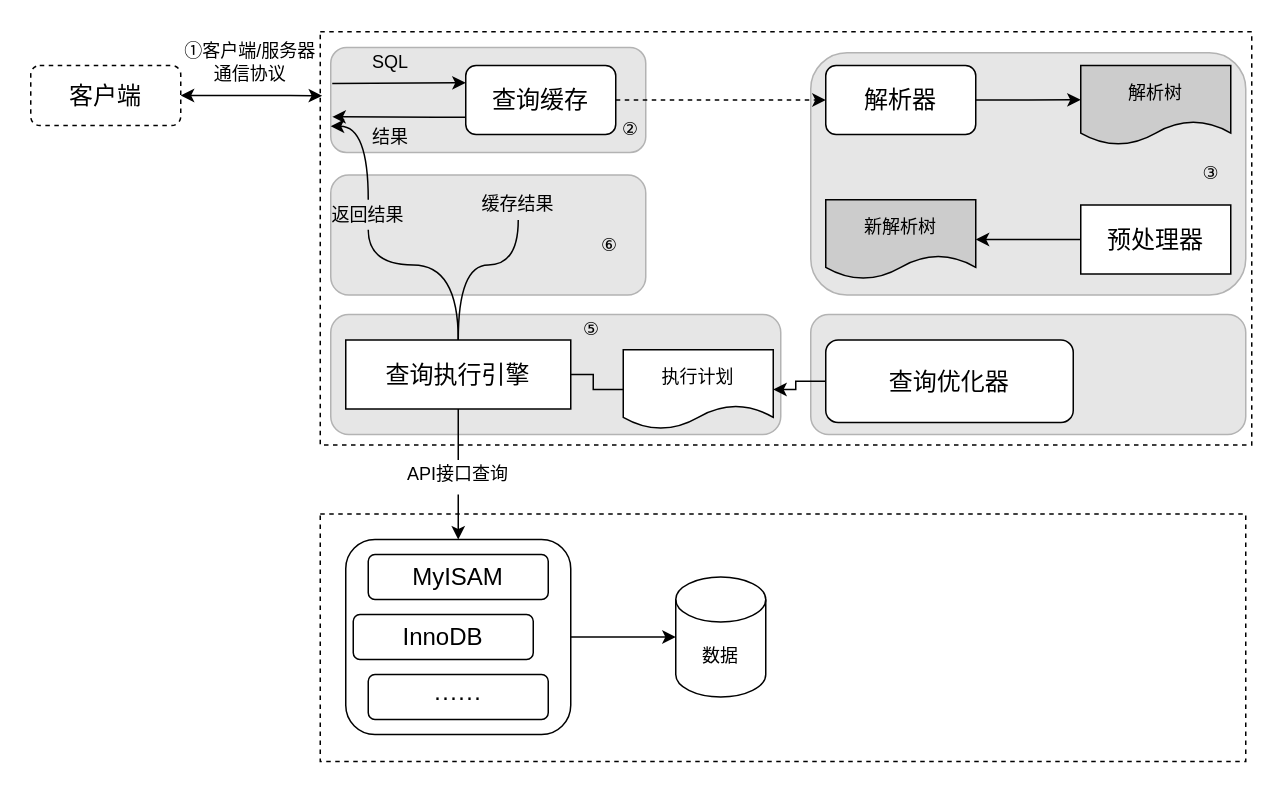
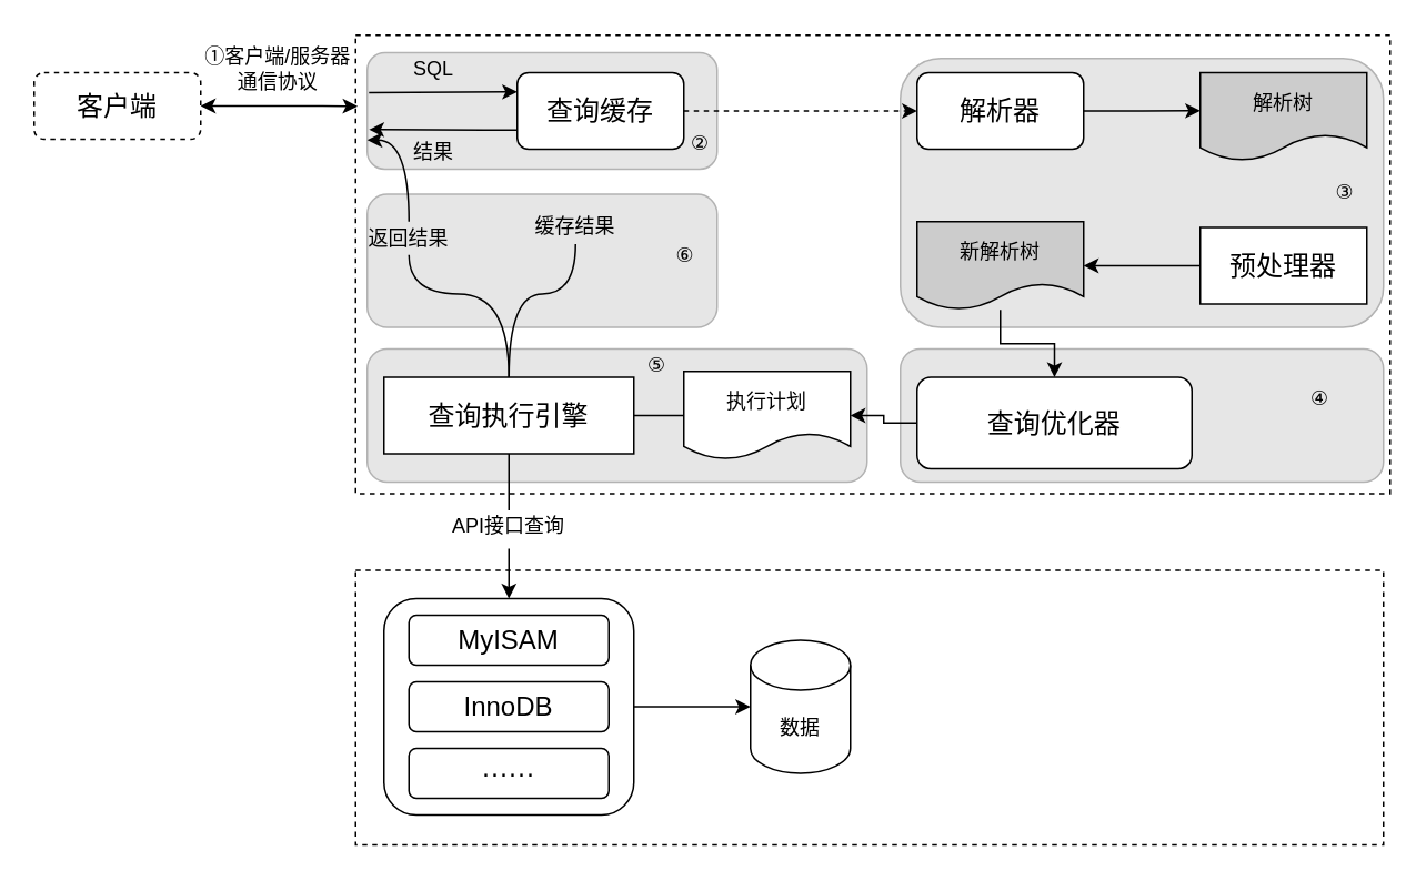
  <mxCell id="0" />
  <mxCell id="1" parent="0" />
  <mxCell id="2" value="" style="rounded=0;whiteSpace=wrap;html=1;fillColor=none;dashed=1;glass=0;" vertex="1" parent="1"><mxGeometry x="213" y="20.5" width="621" height="275.5" as="geometry" /></mxCell>
  <mxCell id="3" value="" style="rounded=1;whiteSpace=wrap;html=1;strokeColor=#B3B3B3;fillColor=#E6E6E6;" vertex="1" parent="1"><mxGeometry x="540" y="209" width="290" height="80" as="geometry" /></mxCell>
  <mxCell id="4" value="" style="rounded=1;whiteSpace=wrap;html=1;strokeColor=#B3B3B3;fillColor=#E6E6E6;" vertex="1" parent="1"><mxGeometry x="220" y="116" width="210" height="80" as="geometry" /></mxCell>
  <mxCell id="5" value="" style="rounded=1;whiteSpace=wrap;html=1;strokeColor=#B3B3B3;fillColor=#E6E6E6;" vertex="1" parent="1"><mxGeometry x="220" y="209" width="300" height="80" as="geometry" /></mxCell>
  <mxCell id="6" value="" style="rounded=0;whiteSpace=wrap;html=1;fillColor=none;dashed=1;" vertex="1" parent="1"><mxGeometry x="213" y="342" width="617" height="165" as="geometry" /></mxCell>
  <mxCell id="7" style="edgeStyle=orthogonalEdgeStyle;rounded=0;orthogonalLoop=1;jettySize=auto;html=1;exitX=1;exitY=0.5;exitDx=0;exitDy=0;startArrow=none;startFill=0;endArrow=classic;endFill=1;" edge="1" parent="1" source="8" target="37"><mxGeometry relative="1" as="geometry"><mxPoint x="440" y="424" as="targetPoint" /></mxGeometry></mxCell>
  <mxCell id="8" value="" style="rounded=1;whiteSpace=wrap;html=1;" vertex="1" parent="1"><mxGeometry x="230" y="359" width="150" height="130" as="geometry" /></mxCell>
  <mxCell id="9" value="" style="rounded=1;whiteSpace=wrap;html=1;strokeColor=#B3B3B3;fillColor=#E6E6E6;" vertex="1" parent="1"><mxGeometry x="540" y="34.5" width="290" height="161.5" as="geometry" /></mxCell>
  <mxCell id="10" value="" style="rounded=1;whiteSpace=wrap;html=1;fillColor=#E6E6E6;strokeColor=#B3B3B3;" vertex="1" parent="1"><mxGeometry x="220" y="31" width="210" height="70" as="geometry" /></mxCell>
  <mxCell id="11" value="" style="edgeStyle=orthogonalEdgeStyle;rounded=0;orthogonalLoop=1;jettySize=auto;html=1;entryX=0;entryY=0.25;entryDx=0;entryDy=0;" edge="1" parent="1" target="16"><mxGeometry relative="1" as="geometry"><mxPoint x="221" y="55" as="sourcePoint" /><mxPoint x="301" y="63" as="targetPoint" /><Array as="points"><mxPoint x="221" y="55" /></Array></mxGeometry></mxCell>
  <mxCell id="12" style="edgeStyle=orthogonalEdgeStyle;rounded=0;orthogonalLoop=1;jettySize=auto;html=1;exitX=1;exitY=0.5;exitDx=0;exitDy=0;entryX=0.002;entryY=0.155;entryDx=0;entryDy=0;startArrow=classic;startFill=1;entryPerimeter=0;" edge="1" parent="1" source="13" target="2"><mxGeometry relative="1" as="geometry"><Array as="points"><mxPoint x="193" y="63" /><mxPoint x="193" y="63" /></Array></mxGeometry></mxCell>
  <mxCell id="13" value="&lt;font style=&quot;font-size: 16px&quot;&gt;客户端&lt;/font&gt;" style="rounded=1;whiteSpace=wrap;html=1;dashed=1;" vertex="1" parent="1"><mxGeometry x="20" y="43" width="100" height="40" as="geometry" /></mxCell>
  <mxCell id="14" style="edgeStyle=orthogonalEdgeStyle;rounded=0;orthogonalLoop=1;jettySize=auto;html=1;exitX=0;exitY=0.75;exitDx=0;exitDy=0;entryX=0.005;entryY=0.617;entryDx=0;entryDy=0;startArrow=none;startFill=0;entryPerimeter=0;endArrow=classic;endFill=1;" edge="1" parent="1" source="16"><mxGeometry relative="1" as="geometry"><mxPoint x="221.05" y="77.19" as="targetPoint" /><Array as="points"><mxPoint x="290" y="78" /><mxPoint x="260" y="78" /></Array></mxGeometry></mxCell>
  <mxCell id="15" value="" style="edgeStyle=orthogonalEdgeStyle;rounded=0;orthogonalLoop=1;jettySize=auto;html=1;startArrow=none;startFill=0;endArrow=classic;endFill=1;dashed=1;" edge="1" parent="1" source="16" target="21"><mxGeometry relative="1" as="geometry" /></mxCell>
  <mxCell id="16" value="&lt;span style=&quot;font-size: 16px&quot;&gt;查询缓存&lt;/span&gt;" style="rounded=1;whiteSpace=wrap;html=1;" vertex="1" parent="1"><mxGeometry x="310" y="43" width="100" height="46" as="geometry" /></mxCell>
  <mxCell id="17" value="SQL" style="text;html=1;strokeColor=none;fillColor=none;align=center;verticalAlign=middle;whiteSpace=wrap;rounded=0;" vertex="1" parent="1"><mxGeometry x="240" y="31" width="40" height="20" as="geometry" /></mxCell>
  <mxCell id="18" value="结果" style="text;html=1;strokeColor=none;fillColor=none;align=center;verticalAlign=middle;whiteSpace=wrap;rounded=0;" vertex="1" parent="1"><mxGeometry x="240" y="81" width="40" height="20" as="geometry" /></mxCell>
  <mxCell id="19" value="①客户端/服务器&lt;br&gt;通信协议" style="text;html=1;strokeColor=none;fillColor=none;align=center;verticalAlign=middle;whiteSpace=wrap;rounded=0;" vertex="1" parent="1"><mxGeometry x="120" y="31" width="93" height="20" as="geometry" /></mxCell>
  <mxCell id="20" style="edgeStyle=orthogonalEdgeStyle;rounded=0;orthogonalLoop=1;jettySize=auto;html=1;exitX=1;exitY=0.5;exitDx=0;exitDy=0;entryX=0;entryY=0.432;entryDx=0;entryDy=0;entryPerimeter=0;startArrow=none;startFill=0;endArrow=classic;endFill=1;" edge="1" parent="1" source="21" target="22"><mxGeometry relative="1" as="geometry" /></mxCell>
  <mxCell id="21" value="&lt;span style=&quot;font-size: 16px&quot;&gt;解析器&lt;/span&gt;" style="rounded=1;whiteSpace=wrap;html=1;" vertex="1" parent="1"><mxGeometry x="550" y="43" width="100" height="46" as="geometry" /></mxCell>
  <mxCell id="22" value="解析树" style="shape=document;whiteSpace=wrap;html=1;boundedLbl=1;gradientColor=none;fillColor=#CCCCCC;" vertex="1" parent="1"><mxGeometry x="720" y="43" width="100" height="53" as="geometry" /></mxCell>
  <mxCell id="23" style="edgeStyle=orthogonalEdgeStyle;rounded=0;orthogonalLoop=1;jettySize=auto;html=1;exitX=0;exitY=0.5;exitDx=0;exitDy=0;startArrow=none;startFill=0;endArrow=classic;endFill=1;entryX=1;entryY=0.5;entryDx=0;entryDy=0;entryPerimeter=0;" edge="1" parent="1" source="24" target="26"><mxGeometry relative="1" as="geometry"><mxPoint x="660" y="159" as="targetPoint" /></mxGeometry></mxCell>
  <mxCell id="24" value="&lt;span style=&quot;font-size: 16px&quot;&gt;预处理器&lt;/span&gt;" style="whiteSpace=wrap;html=1;rounded=0;" vertex="1" parent="1"><mxGeometry x="720" y="136" width="100" height="46" as="geometry" /></mxCell>
+ <mxCell id="25" style="edgeStyle=orthogonalEdgeStyle;rounded=0;orthogonalLoop=1;jettySize=auto;html=1;startArrow=none;startFill=0;endArrow=classic;endFill=1;entryX=0.5;entryY=0;entryDx=0;entryDy=0;" edge="1" parent="1" source="26" target="28"><mxGeometry relative="1" as="geometry"><mxPoint x="610" y="226" as="targetPoint" /></mxGeometry></mxCell>
  <mxCell id="26" value="新解析树" style="shape=document;whiteSpace=wrap;html=1;boundedLbl=1;gradientColor=none;fillColor=#CCCCCC;" vertex="1" parent="1"><mxGeometry x="550" y="132.5" width="100" height="53" as="geometry" /></mxCell>
  <mxCell id="27" style="edgeStyle=orthogonalEdgeStyle;rounded=0;orthogonalLoop=1;jettySize=auto;html=1;startArrow=none;startFill=0;endArrow=classic;endFill=1;entryX=1;entryY=0.5;entryDx=0;entryDy=0;" edge="1" parent="1" source="28" target="30"><mxGeometry relative="1" as="geometry"><mxPoint x="470" y="249" as="targetPoint" /></mxGeometry></mxCell>
  <mxCell id="28" value="&lt;span style=&quot;font-size: 16px&quot;&gt;查询优化器&lt;/span&gt;" style="rounded=1;whiteSpace=wrap;html=1;" vertex="1" parent="1"><mxGeometry x="550" y="226" width="165" height="55" as="geometry" /></mxCell>
  <mxCell id="29" style="edgeStyle=orthogonalEdgeStyle;rounded=0;orthogonalLoop=1;jettySize=auto;html=1;startArrow=none;startFill=0;endArrow=none;endFill=1;entryX=1;entryY=0.5;entryDx=0;entryDy=0;" edge="1" parent="1" source="30" target="33"><mxGeometry relative="1" as="geometry"><mxPoint x="380" y="252.5" as="targetPoint" /></mxGeometry></mxCell>
- <mxCell id="30" value="执行计划" style="shape=document;whiteSpace=wrap;html=1;boundedLbl=1;gradientColor=none;fillColor=#FFFFFF;" vertex="1" parent="1"><mxGeometry x="415" y="232.5" width="100" height="53" as="geometry" /></mxCell>
+ <mxCell id="30" value="执行计划" style="shape=document;whiteSpace=wrap;html=1;boundedLbl=1;gradientColor=none;fillColor=#FFFFFF;" vertex="1" parent="1"><mxGeometry x="410" y="222.5" width="100" height="53" as="geometry" /></mxCell>
  <mxCell id="31" style="edgeStyle=orthogonalEdgeStyle;rounded=0;orthogonalLoop=1;jettySize=auto;html=1;exitX=0.5;exitY=1;exitDx=0;exitDy=0;startArrow=none;startFill=0;endArrow=classic;endFill=1;" edge="1" parent="1"><mxGeometry relative="1" as="geometry"><mxPoint x="305" y="359" as="targetPoint" /><mxPoint x="305" y="329" as="sourcePoint" /></mxGeometry></mxCell>
  <mxCell id="32" style="edgeStyle=orthogonalEdgeStyle;rounded=0;orthogonalLoop=1;jettySize=auto;html=1;exitX=0.5;exitY=0;exitDx=0;exitDy=0;entryX=0;entryY=0.75;entryDx=0;entryDy=0;startArrow=none;startFill=0;endArrow=classic;endFill=1;curved=1;" edge="1" parent="1" source="40" target="10"><mxGeometry relative="1" as="geometry"><Array as="points"><mxPoint x="245" y="84" /></Array></mxGeometry></mxCell>
  <mxCell id="33" value="&lt;span style=&quot;font-size: 16px&quot;&gt;查询执行引擎&lt;/span&gt;" style="whiteSpace=wrap;html=1;rounded=0;" vertex="1" parent="1"><mxGeometry x="230" y="226" width="150" height="46" as="geometry" /></mxCell>
  <mxCell id="34" value="&lt;span style=&quot;font-size: 16px&quot;&gt;MyISAM&lt;/span&gt;" style="rounded=1;whiteSpace=wrap;html=1;" vertex="1" parent="1"><mxGeometry x="245" y="369" width="120" height="30" as="geometry" /></mxCell>
- <mxCell id="35" value="&lt;span style=&quot;font-size: 16px&quot;&gt;InnoDB&lt;/span&gt;" style="rounded=1;whiteSpace=wrap;html=1;" vertex="1" parent="1"><mxGeometry x="235" y="409" width="120" height="30" as="geometry" /></mxCell>
+ <mxCell id="35" value="&lt;span style=&quot;font-size: 16px&quot;&gt;InnoDB&lt;/span&gt;" style="rounded=1;whiteSpace=wrap;html=1;" vertex="1" parent="1"><mxGeometry x="245" y="409" width="120" height="30" as="geometry" /></mxCell>
  <mxCell id="36" value="&lt;span style=&quot;font-size: 16px&quot;&gt;······&lt;/span&gt;" style="rounded=1;whiteSpace=wrap;html=1;" vertex="1" parent="1"><mxGeometry x="245" y="449" width="120" height="30" as="geometry" /></mxCell>
  <mxCell id="37" value="数据" style="shape=cylinder3;whiteSpace=wrap;html=1;boundedLbl=1;backgroundOutline=1;size=15;" vertex="1" parent="1"><mxGeometry x="450" y="384" width="60" height="80" as="geometry" /></mxCell>
  <mxCell id="38" value="API接口查询" style="text;html=1;strokeColor=none;fillColor=none;align=center;verticalAlign=middle;whiteSpace=wrap;rounded=0;" vertex="1" parent="1"><mxGeometry x="270" y="306" width="70" height="20" as="geometry" /></mxCell>
  <mxCell id="39" style="edgeStyle=orthogonalEdgeStyle;rounded=0;orthogonalLoop=1;jettySize=auto;html=1;exitX=0.5;exitY=1;exitDx=0;exitDy=0;startArrow=none;startFill=0;endArrow=none;endFill=0;" edge="1" parent="1" source="33" target="38"><mxGeometry relative="1" as="geometry"><mxPoint x="305" y="346" as="targetPoint" /><mxPoint x="305" y="275.5" as="sourcePoint" /></mxGeometry></mxCell>
  <mxCell id="40" value="返回结果" style="text;html=1;strokeColor=none;fillColor=none;align=center;verticalAlign=middle;whiteSpace=wrap;rounded=0;" vertex="1" parent="1"><mxGeometry x="210" y="132.5" width="70" height="20" as="geometry" /></mxCell>
  <mxCell id="41" style="edgeStyle=orthogonalEdgeStyle;rounded=0;orthogonalLoop=1;jettySize=auto;html=1;exitX=0.5;exitY=0;exitDx=0;exitDy=0;entryX=0.5;entryY=1;entryDx=0;entryDy=0;startArrow=none;startFill=0;endArrow=none;endFill=0;curved=1;" edge="1" parent="1" source="33" target="40"><mxGeometry relative="1" as="geometry"><mxPoint x="305" y="226" as="sourcePoint" /><mxPoint x="220" y="83.5" as="targetPoint" /><Array as="points"><mxPoint x="305" y="176" /><mxPoint x="245" y="176" /></Array></mxGeometry></mxCell>
  <mxCell id="42" value="缓存结果" style="text;html=1;strokeColor=none;fillColor=none;align=center;verticalAlign=middle;whiteSpace=wrap;rounded=0;" vertex="1" parent="1"><mxGeometry x="310" y="126" width="70" height="20" as="geometry" /></mxCell>
  <mxCell id="43" style="edgeStyle=orthogonalEdgeStyle;curved=1;rounded=0;orthogonalLoop=1;jettySize=auto;html=1;exitX=0.5;exitY=0;exitDx=0;exitDy=0;entryX=0.5;entryY=1;entryDx=0;entryDy=0;startArrow=none;startFill=0;endArrow=none;endFill=0;" edge="1" parent="1" source="33" target="42"><mxGeometry relative="1" as="geometry"><mxPoint x="305" y="226" as="sourcePoint" /><mxPoint x="360" y="89" as="targetPoint" /><Array as="points"><mxPoint x="305" y="176" /><mxPoint x="345" y="176" /></Array></mxGeometry></mxCell>
  <mxCell id="44" value="②" style="text;html=1;strokeColor=none;fillColor=none;align=center;verticalAlign=middle;whiteSpace=wrap;rounded=0;dashed=1;" vertex="1" parent="1"><mxGeometry x="407" y="76" width="26" height="20" as="geometry" /></mxCell>
- <mxCell id="45" value="⑥" style="text;html=1;strokeColor=none;fillColor=none;align=center;verticalAlign=middle;whiteSpace=wrap;rounded=0;dashed=1;" vertex="1" parent="1"><mxGeometry x="393" y="152.5" width="26" height="20" as="geometry" /></mxCell>
+ <mxCell id="45" value="⑥" style="text;html=1;strokeColor=none;fillColor=none;align=center;verticalAlign=middle;whiteSpace=wrap;rounded=0;dashed=1;" vertex="1" parent="1"><mxGeometry x="398" y="142.5" width="26" height="20" as="geometry" /></mxCell>
  <mxCell id="46" value="⑤" style="text;html=1;strokeColor=none;fillColor=none;align=center;verticalAlign=middle;whiteSpace=wrap;rounded=0;dashed=1;" vertex="1" parent="1"><mxGeometry x="381" y="209" width="26" height="20" as="geometry" /></mxCell>
+ <mxCell id="47" value="④" style="text;html=1;strokeColor=none;fillColor=none;align=center;verticalAlign=middle;whiteSpace=wrap;rounded=0;dashed=1;" vertex="1" parent="1"><mxGeometry x="779" y="229" width="26" height="20" as="geometry" /></mxCell>
  <mxCell id="48" value="③" style="text;html=1;strokeColor=none;fillColor=none;align=center;verticalAlign=middle;whiteSpace=wrap;rounded=0;dashed=1;" vertex="1" parent="1"><mxGeometry x="794" y="105.25" width="26" height="20" as="geometry" /></mxCell>
